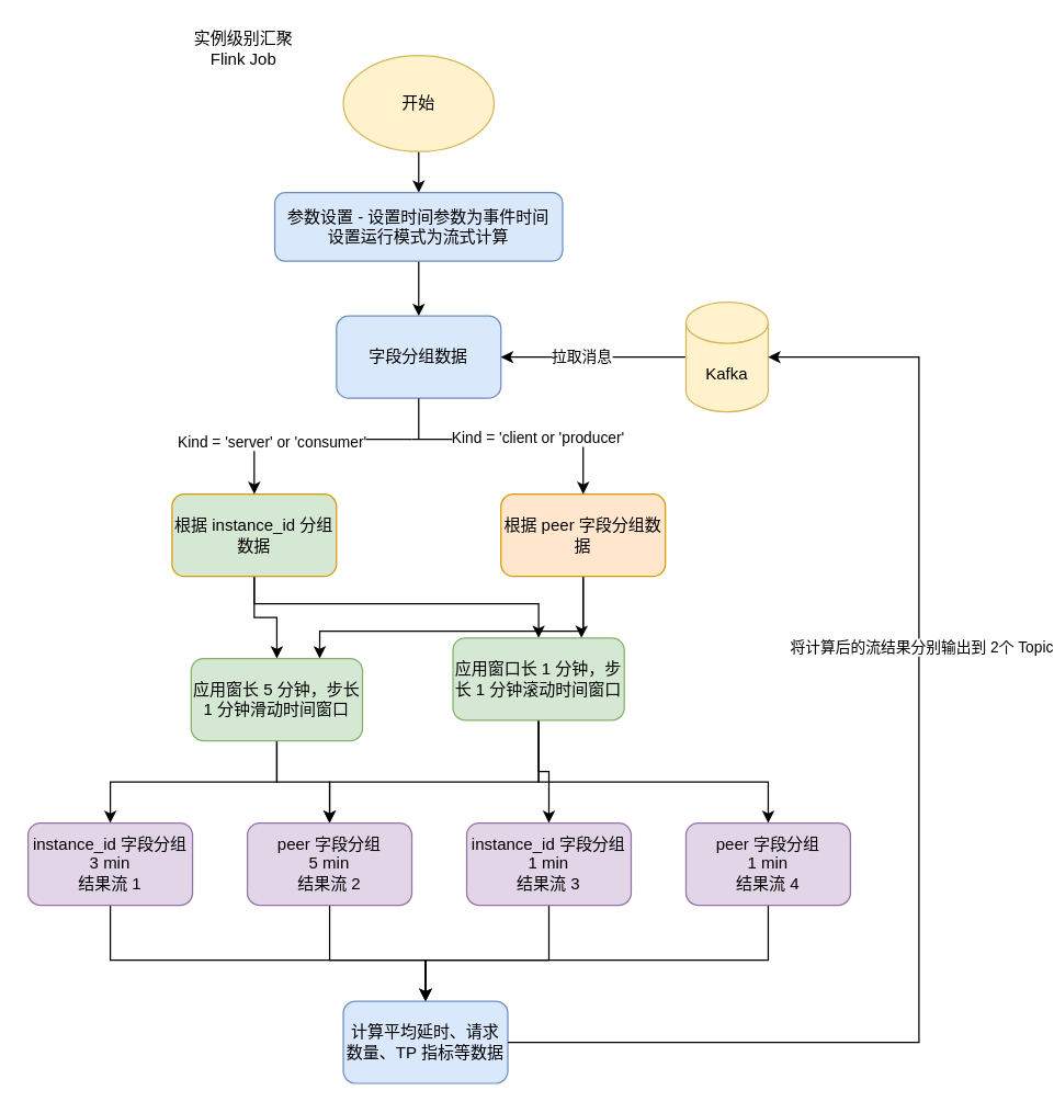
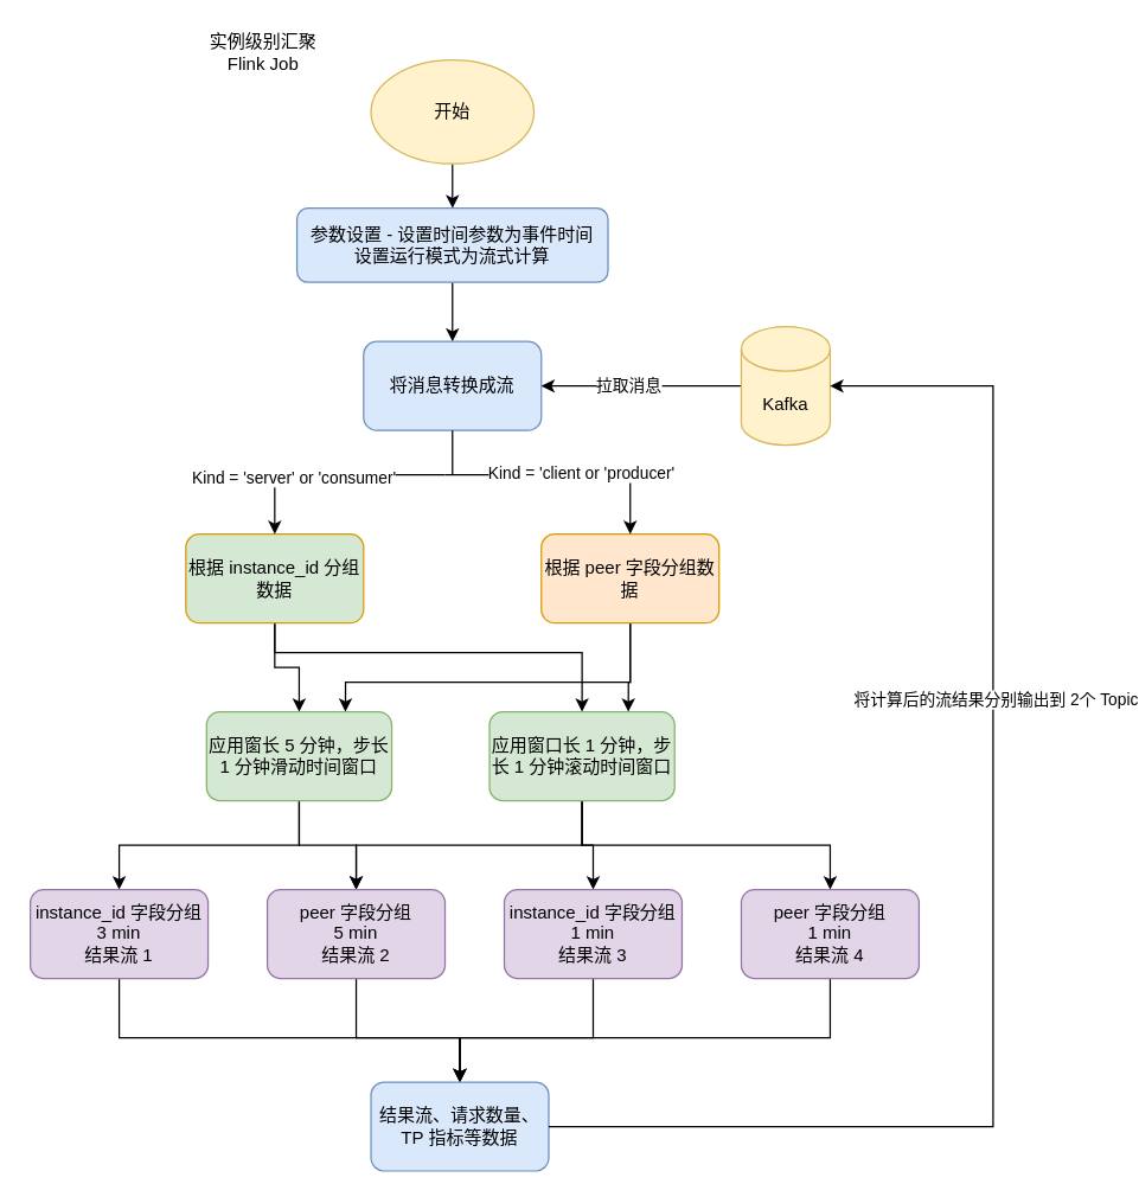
  <mxCell id="0" />
  <mxCell id="1" parent="0" />
  <mxCell id="2" style="edgeStyle=orthogonalEdgeStyle;rounded=0;orthogonalLoop=1;jettySize=auto;html=1;entryX=0.5;entryY=0;entryDx=0;entryDy=0;fillColor=#dae8fc;strokeColor=light-dark(#00040a, #5c79a3);" parent="1" source="3" target="5" edge="1"><mxGeometry relative="1" as="geometry" /></mxCell>
  <mxCell id="3" value="开始" style="ellipse;whiteSpace=wrap;html=1;fillColor=#fff2cc;strokeColor=#d6b656;" parent="1" vertex="1"><mxGeometry x="250" y="40" width="110" height="70" as="geometry" /></mxCell>
  <mxCell id="4" style="edgeStyle=orthogonalEdgeStyle;rounded=0;orthogonalLoop=1;jettySize=auto;html=1;fillColor=#dae8fc;strokeColor=#000000;" parent="1" source="5" target="6" edge="1"><mxGeometry relative="1" as="geometry" /></mxCell>
  <mxCell id="5" value="参数设置 - 设置时间参数为事件时间&lt;div&gt;设置运行模式为流式计算&lt;/div&gt;" style="rounded=1;whiteSpace=wrap;html=1;fillColor=#dae8fc;strokeColor=#6c8ebf;" parent="1" vertex="1"><mxGeometry x="200" y="140" width="210" height="50" as="geometry" /></mxCell>
- <mxCell id="6" value="字段分组数据" style="rounded=1;whiteSpace=wrap;html=1;fillColor=#dae8fc;strokeColor=#6c8ebf;" parent="1" vertex="1"><mxGeometry x="245" y="230" width="120" height="60" as="geometry" /></mxCell>
+ <mxCell id="6" value="将消息转换成流" style="rounded=1;whiteSpace=wrap;html=1;fillColor=#dae8fc;strokeColor=#6c8ebf;" parent="1" vertex="1"><mxGeometry x="245" y="230" width="120" height="60" as="geometry" /></mxCell>
  <mxCell id="7" style="edgeStyle=orthogonalEdgeStyle;rounded=0;orthogonalLoop=1;jettySize=auto;html=1;entryX=1;entryY=0.5;entryDx=0;entryDy=0;" parent="1" source="9" target="6" edge="1"><mxGeometry relative="1" as="geometry" /></mxCell>
  <mxCell id="8" value="拉取消息" style="edgeLabel;html=1;align=center;verticalAlign=middle;resizable=0;points=[];" parent="7" vertex="1" connectable="0"><mxGeometry x="0.141" y="-1" relative="1" as="geometry"><mxPoint as="offset" /></mxGeometry></mxCell>
  <mxCell id="9" value="Kafka" style="shape=cylinder3;whiteSpace=wrap;html=1;boundedLbl=1;backgroundOutline=1;size=15;fillColor=#fff2cc;strokeColor=#d6b656;" parent="1" vertex="1"><mxGeometry x="500" y="220" width="60" height="80" as="geometry" /></mxCell>
  <mxCell id="10" style="edgeStyle=orthogonalEdgeStyle;rounded=0;orthogonalLoop=1;jettySize=auto;html=1;" edge="1" parent="1" source="12" target="24"><mxGeometry relative="1" as="geometry" /></mxCell>
  <mxCell id="11" style="edgeStyle=orthogonalEdgeStyle;rounded=0;orthogonalLoop=1;jettySize=auto;html=1;entryX=0.5;entryY=0;entryDx=0;entryDy=0;" edge="1" parent="1" source="12" target="28"><mxGeometry relative="1" as="geometry"><Array as="points"><mxPoint x="185" y="440" /><mxPoint x="393" y="440" /></Array></mxGeometry></mxCell>
  <mxCell id="12" value="根据 instance_id 分组数据" style="rounded=1;whiteSpace=wrap;html=1;fillColor=#d5e8d4;strokeColor=#d79b00;" parent="1" vertex="1"><mxGeometry x="125" y="360" width="120" height="60" as="geometry" /></mxCell>
  <mxCell id="13" style="edgeStyle=orthogonalEdgeStyle;rounded=0;orthogonalLoop=1;jettySize=auto;html=1;entryX=0.75;entryY=0;entryDx=0;entryDy=0;" edge="1" parent="1" source="15" target="28"><mxGeometry relative="1" as="geometry"><Array as="points"><mxPoint x="425" y="460" /><mxPoint x="424" y="460" /></Array></mxGeometry></mxCell>
  <mxCell id="14" style="edgeStyle=orthogonalEdgeStyle;rounded=0;orthogonalLoop=1;jettySize=auto;html=1;entryX=0.75;entryY=0;entryDx=0;entryDy=0;" edge="1" parent="1" source="15" target="24"><mxGeometry relative="1" as="geometry"><Array as="points"><mxPoint x="425" y="460" /><mxPoint x="233" y="460" /></Array></mxGeometry></mxCell>
  <mxCell id="15" value="根据 peer 字段分组数据" style="rounded=1;whiteSpace=wrap;html=1;fillColor=#ffe6cc;strokeColor=#d79b00;" parent="1" vertex="1"><mxGeometry x="365" y="360" width="120" height="60" as="geometry" /></mxCell>
  <mxCell id="16" value="" style="endArrow=classic;html=1;rounded=0;entryX=0.5;entryY=0;entryDx=0;entryDy=0;" parent="1" target="12" edge="1"><mxGeometry width="50" height="50" relative="1" as="geometry"><mxPoint x="300" y="320" as="sourcePoint" /><mxPoint x="200" y="350" as="targetPoint" /><Array as="points"><mxPoint x="185" y="320" /></Array></mxGeometry></mxCell>
  <mxCell id="17" value="Kind = 'server' or 'consumer'" style="edgeLabel;html=1;align=center;verticalAlign=middle;resizable=0;points=[];" parent="16" vertex="1" connectable="0"><mxGeometry x="0.329" y="1" relative="1" as="geometry"><mxPoint as="offset" /></mxGeometry></mxCell>
  <mxCell id="18" value="" style="endArrow=classic;html=1;rounded=0;entryX=0.5;entryY=0;entryDx=0;entryDy=0;" parent="1" target="15" edge="1"><mxGeometry width="50" height="50" relative="1" as="geometry"><mxPoint x="300" y="320" as="sourcePoint" /><mxPoint x="195" y="370" as="targetPoint" /><Array as="points"><mxPoint x="425" y="320" /></Array></mxGeometry></mxCell>
  <mxCell id="19" value="Kind =&amp;nbsp;'client or 'producer'" style="edgeLabel;html=1;align=center;verticalAlign=middle;resizable=0;points=[];" parent="18" vertex="1" connectable="0"><mxGeometry x="0.103" y="2" relative="1" as="geometry"><mxPoint as="offset" /></mxGeometry></mxCell>
  <mxCell id="20" value="" style="endArrow=none;html=1;rounded=0;entryX=0.5;entryY=1;entryDx=0;entryDy=0;" parent="1" target="6" edge="1"><mxGeometry width="50" height="50" relative="1" as="geometry"><mxPoint x="305" y="320" as="sourcePoint" /><mxPoint x="307" y="290" as="targetPoint" /></mxGeometry></mxCell>
  <mxCell id="21" value="实例级别汇聚&lt;div&gt;Flink Job&lt;/div&gt;" style="text;html=1;align=center;verticalAlign=middle;whiteSpace=wrap;rounded=0;" parent="1" vertex="1"><mxGeometry x="125" y="20" width="105" height="30" as="geometry" /></mxCell>
  <mxCell id="22" style="edgeStyle=orthogonalEdgeStyle;rounded=0;orthogonalLoop=1;jettySize=auto;html=1;entryX=0.5;entryY=0;entryDx=0;entryDy=0;" parent="1" source="24" target="30" edge="1"><mxGeometry relative="1" as="geometry" /></mxCell>
  <mxCell id="23" style="edgeStyle=orthogonalEdgeStyle;rounded=0;orthogonalLoop=1;jettySize=auto;html=1;" parent="1" source="24" target="34" edge="1"><mxGeometry relative="1" as="geometry" /></mxCell>
  <mxCell id="24" value="应用窗长 5 分钟，步长 1 分钟滑动时间窗口" style="rounded=1;whiteSpace=wrap;html=1;fillColor=#d5e8d4;strokeColor=#82b366;" parent="1" vertex="1"><mxGeometry x="139" y="480" width="125" height="60" as="geometry" /></mxCell>
  <mxCell id="25" style="edgeStyle=orthogonalEdgeStyle;rounded=0;orthogonalLoop=1;jettySize=auto;html=1;entryX=0.5;entryY=0;entryDx=0;entryDy=0;" parent="1" source="28" target="36" edge="1"><mxGeometry relative="1" as="geometry" /></mxCell>
  <mxCell id="26" style="edgeStyle=orthogonalEdgeStyle;rounded=0;orthogonalLoop=1;jettySize=auto;html=1;entryX=0.5;entryY=0;entryDx=0;entryDy=0;" parent="1" source="28" target="32" edge="1"><mxGeometry relative="1" as="geometry"><Array as="points"><mxPoint x="393" y="570" /><mxPoint x="560" y="570" /></Array></mxGeometry></mxCell>
  <mxCell id="27" style="edgeStyle=orthogonalEdgeStyle;rounded=0;orthogonalLoop=1;jettySize=auto;html=1;entryX=0.5;entryY=0;entryDx=0;entryDy=0;" parent="1" source="28" target="34" edge="1"><mxGeometry relative="1" as="geometry"><Array as="points"><mxPoint x="393" y="570" /><mxPoint x="240" y="570" /></Array></mxGeometry></mxCell>
- <mxCell id="28" value="应用窗口长 1 分钟，步长 1 分钟滚动时间窗口" style="rounded=1;whiteSpace=wrap;html=1;fillColor=#d5e8d4;strokeColor=#82b366;" parent="1" vertex="1"><mxGeometry x="330" y="465" width="125" height="60" as="geometry" /></mxCell>
+ <mxCell id="28" value="应用窗口长 1 分钟，步长 1 分钟滚动时间窗口" style="rounded=1;whiteSpace=wrap;html=1;fillColor=#d5e8d4;strokeColor=#82b366;" parent="1" vertex="1"><mxGeometry x="330" y="480" width="125" height="60" as="geometry" /></mxCell>
  <mxCell id="29" style="edgeStyle=orthogonalEdgeStyle;rounded=0;orthogonalLoop=1;jettySize=auto;html=1;entryX=0.5;entryY=0;entryDx=0;entryDy=0;" parent="1" source="30" target="37" edge="1"><mxGeometry relative="1" as="geometry"><Array as="points"><mxPoint x="80" y="700" /><mxPoint x="310" y="700" /></Array></mxGeometry></mxCell>
  <mxCell id="30" value="instance_id 字段分组&lt;div&gt;&lt;span style=&quot;background-color: transparent; color: light-dark(rgb(0, 0, 0), rgb(255, 255, 255));&quot;&gt;3 min&lt;/span&gt;&lt;div&gt;结果流 1&lt;/div&gt;&lt;/div&gt;" style="rounded=1;whiteSpace=wrap;html=1;fillColor=#e1d5e7;strokeColor=#9673a6;" parent="1" vertex="1"><mxGeometry x="20" y="600" width="120" height="60" as="geometry" /></mxCell>
  <mxCell id="31" style="edgeStyle=orthogonalEdgeStyle;rounded=0;orthogonalLoop=1;jettySize=auto;html=1;entryX=0.5;entryY=0;entryDx=0;entryDy=0;" parent="1" source="32" target="37" edge="1"><mxGeometry relative="1" as="geometry"><Array as="points"><mxPoint x="560" y="700" /><mxPoint x="310" y="700" /></Array></mxGeometry></mxCell>
  <mxCell id="32" value="peer 字段分组&lt;div&gt;&lt;span style=&quot;background-color: transparent; color: light-dark(rgb(0, 0, 0), rgb(255, 255, 255));&quot;&gt;1 min&lt;/span&gt;&lt;div&gt;结果流 4&lt;/div&gt;&lt;/div&gt;" style="rounded=1;whiteSpace=wrap;html=1;fillColor=#e1d5e7;strokeColor=#9673a6;" parent="1" vertex="1"><mxGeometry x="500" y="600" width="120" height="60" as="geometry" /></mxCell>
  <mxCell id="33" style="edgeStyle=orthogonalEdgeStyle;rounded=0;orthogonalLoop=1;jettySize=auto;html=1;" parent="1" source="34" target="37" edge="1"><mxGeometry relative="1" as="geometry"><Array as="points"><mxPoint x="240" y="700" /><mxPoint x="310" y="700" /></Array></mxGeometry></mxCell>
  <mxCell id="34" value="peer 字段分组&lt;div&gt;&lt;span style=&quot;background-color: transparent; color: light-dark(rgb(0, 0, 0), rgb(255, 255, 255));&quot;&gt;5 min&lt;/span&gt;&lt;div&gt;结果流 2&lt;/div&gt;&lt;/div&gt;" style="rounded=1;whiteSpace=wrap;html=1;fillColor=#e1d5e7;strokeColor=#9673a6;" parent="1" vertex="1"><mxGeometry x="180" y="600" width="120" height="60" as="geometry" /></mxCell>
  <mxCell id="35" style="edgeStyle=orthogonalEdgeStyle;rounded=0;orthogonalLoop=1;jettySize=auto;html=1;entryX=0.5;entryY=0;entryDx=0;entryDy=0;" parent="1" source="36" target="37" edge="1"><mxGeometry relative="1" as="geometry"><Array as="points"><mxPoint x="400" y="700" /><mxPoint x="310" y="700" /></Array></mxGeometry></mxCell>
  <mxCell id="36" value="instance_id 字段分组&lt;div&gt;&lt;span style=&quot;background-color: transparent; color: light-dark(rgb(0, 0, 0), rgb(255, 255, 255));&quot;&gt;1 min&lt;/span&gt;&lt;div&gt;结果流 3&lt;/div&gt;&lt;/div&gt;" style="rounded=1;whiteSpace=wrap;html=1;fillColor=#e1d5e7;strokeColor=#9673a6;" parent="1" vertex="1"><mxGeometry x="340" y="600" width="120" height="60" as="geometry" /></mxCell>
- <mxCell id="37" value="计算平均延时、请求数量、TP 指标等数据" style="rounded=1;whiteSpace=wrap;html=1;fillColor=#dae8fc;strokeColor=#6c8ebf;" parent="1" vertex="1"><mxGeometry x="250" y="730" width="120" height="60" as="geometry" /></mxCell>
+ <mxCell id="37" value="结果流、请求数量、TP 指标等数据" style="rounded=1;whiteSpace=wrap;html=1;fillColor=#dae8fc;strokeColor=#6c8ebf;" parent="1" vertex="1"><mxGeometry x="250" y="730" width="120" height="60" as="geometry" /></mxCell>
  <mxCell id="38" style="edgeStyle=orthogonalEdgeStyle;rounded=0;orthogonalLoop=1;jettySize=auto;html=1;entryX=1;entryY=0.5;entryDx=0;entryDy=0;entryPerimeter=0;" parent="1" source="37" target="9" edge="1"><mxGeometry relative="1" as="geometry"><Array as="points"><mxPoint x="670" y="760" /><mxPoint x="670" y="260" /></Array></mxGeometry></mxCell>
  <mxCell id="39" value="将计算后的流结果分别输出到 2个 Topic" style="edgeLabel;html=1;align=center;verticalAlign=middle;resizable=0;points=[];" parent="38" vertex="1" connectable="0"><mxGeometry x="0.294" y="-1" relative="1" as="geometry"><mxPoint as="offset" /></mxGeometry></mxCell>
